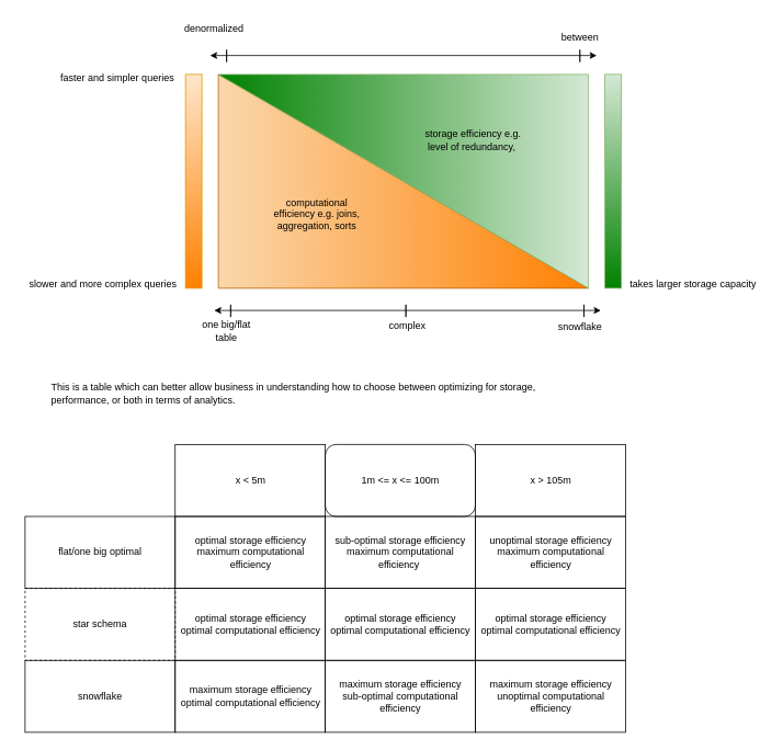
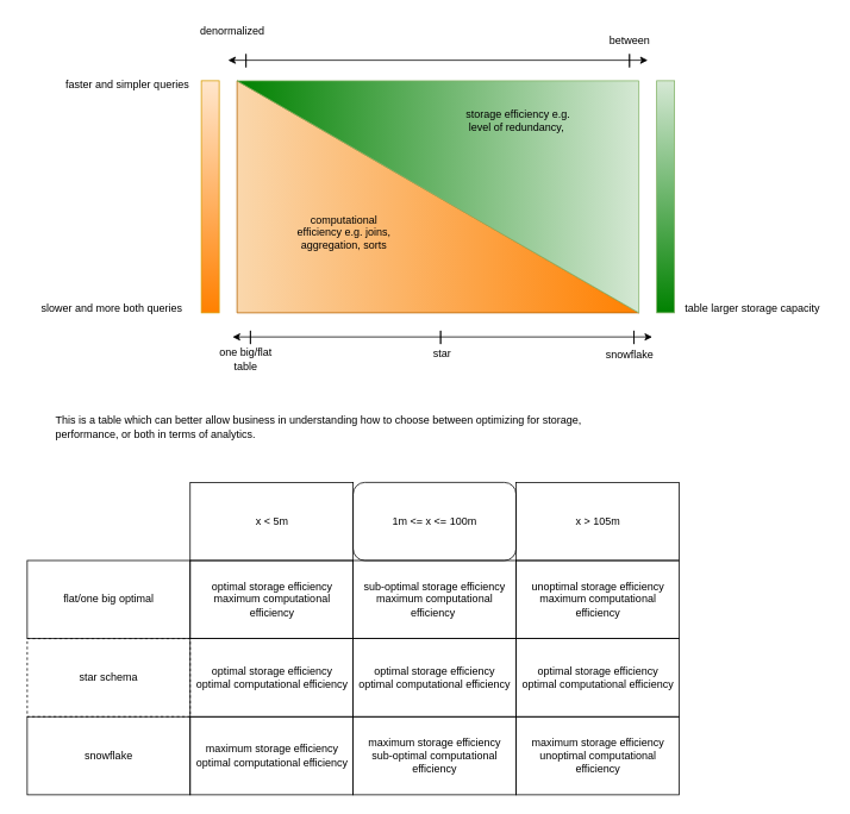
  <mxCell id="0" />
  <mxCell id="1" parent="0" />
  <mxCell id="2" value="" style="group" parent="1" vertex="1" connectable="0"><mxGeometry x="265" y="90" width="450" height="260" as="geometry" /></mxCell>
  <mxCell id="3" value="" style="verticalLabelPosition=bottom;verticalAlign=top;html=1;shape=mxgraph.basic.orthogonal_triangle;fillColor=#fad7ac;strokeColor=#b46504;gradientColor=#FF8000;gradientDirection=east;" parent="2" vertex="1"><mxGeometry width="450" height="260" as="geometry" /></mxCell>
  <mxCell id="4" value="" style="verticalLabelPosition=bottom;verticalAlign=top;html=1;shape=mxgraph.basic.orthogonal_triangle;direction=west;fillColor=#d5e8d4;strokeColor=#82b366;gradientColor=#008100;gradientDirection=east;" parent="2" vertex="1"><mxGeometry width="450" height="260" as="geometry" /></mxCell>
  <mxCell id="5" value="computational efficiency e.g. joins, aggregation, sorts" style="text;html=1;whiteSpace=wrap;strokeColor=none;fillColor=none;align=center;verticalAlign=middle;rounded=0;" parent="2" vertex="1"><mxGeometry x="60" y="140" width="120" height="60" as="geometry" /></mxCell>
- <mxCell id="6" value="storage efficiency e.g. level of redundancy,&amp;nbsp;" style="text;html=1;whiteSpace=wrap;strokeColor=none;fillColor=none;align=center;verticalAlign=middle;rounded=0;" parent="2" vertex="1"><mxGeometry x="250" y="50" width="120" height="60" as="geometry" /></mxCell>
+ <mxCell id="6" value="storage efficiency e.g. level of redundancy,&amp;nbsp;" style="text;html=1;whiteSpace=wrap;strokeColor=none;fillColor=none;align=center;verticalAlign=middle;rounded=0;" parent="2" vertex="1"><mxGeometry x="255" y="15" width="120" height="60" as="geometry" /></mxCell>
  <mxCell id="7" value="one big/flat table" style="text;html=1;whiteSpace=wrap;strokeColor=none;fillColor=none;align=center;verticalAlign=middle;rounded=0;" parent="1" vertex="1"><mxGeometry x="230" y="387" width="90" height="30" as="geometry" /></mxCell>
- <mxCell id="8" value="complex" style="text;html=1;whiteSpace=wrap;strokeColor=none;fillColor=none;align=center;verticalAlign=middle;rounded=0;" parent="1" vertex="1"><mxGeometry x="450" y="387" width="90" height="18" as="geometry" /></mxCell>
+ <mxCell id="8" value="star" style="text;html=1;whiteSpace=wrap;strokeColor=none;fillColor=none;align=center;verticalAlign=middle;rounded=0;" parent="1" vertex="1"><mxGeometry x="450" y="387" width="90" height="18" as="geometry" /></mxCell>
  <mxCell id="9" value="" style="group" parent="1" vertex="1" connectable="0"><mxGeometry x="260" y="370" width="470" height="15" as="geometry" /></mxCell>
  <mxCell id="10" value="" style="endArrow=classic;startArrow=classic;html=1;rounded=0;" parent="9" edge="1"><mxGeometry width="50" height="50" relative="1" as="geometry"><mxPoint y="7" as="sourcePoint" /><mxPoint x="470" y="7" as="targetPoint" /></mxGeometry></mxCell>
  <mxCell id="11" value="" style="endArrow=none;html=1;rounded=0;" parent="9" edge="1"><mxGeometry width="50" height="50" relative="1" as="geometry"><mxPoint x="20" as="sourcePoint" /><mxPoint x="20" as="targetPoint" /><Array as="points"><mxPoint x="20" y="15" /></Array></mxGeometry></mxCell>
  <mxCell id="12" value="" style="endArrow=none;html=1;rounded=0;" parent="9" edge="1"><mxGeometry width="50" height="50" relative="1" as="geometry"><mxPoint x="233" as="sourcePoint" /><mxPoint x="233" as="targetPoint" /><Array as="points"><mxPoint x="233" y="15" /></Array></mxGeometry></mxCell>
  <mxCell id="13" value="" style="endArrow=none;html=1;rounded=0;" parent="9" edge="1"><mxGeometry width="50" height="50" relative="1" as="geometry"><mxPoint x="449.53" as="sourcePoint" /><mxPoint x="449.53" as="targetPoint" /><Array as="points"><mxPoint x="449.53" y="15" /></Array></mxGeometry></mxCell>
  <mxCell id="14" value="snowflake" style="text;html=1;whiteSpace=wrap;strokeColor=none;fillColor=none;align=center;verticalAlign=middle;rounded=0;" parent="1" vertex="1"><mxGeometry x="660" y="387" width="90" height="20" as="geometry" /></mxCell>
  <mxCell id="15" value="" style="rounded=0;whiteSpace=wrap;html=1;fillColor=#d5e8d4;strokeColor=#82b366;gradientColor=#008100;" parent="1" vertex="1"><mxGeometry x="735" y="90" width="20" height="260" as="geometry" /></mxCell>
  <mxCell id="16" value="" style="rounded=0;whiteSpace=wrap;html=1;fillColor=#ffe6cc;strokeColor=#d79b00;gradientColor=#FF8000;" parent="1" vertex="1"><mxGeometry x="225" y="90" width="20" height="260" as="geometry" /></mxCell>
- <mxCell id="17" value="slower and more complex queries" style="text;html=1;whiteSpace=wrap;strokeColor=none;fillColor=none;align=center;verticalAlign=middle;rounded=0;" parent="1" vertex="1"><mxGeometry x="20" y="330" width="210" height="30" as="geometry" /></mxCell>
+ <mxCell id="17" value="slower and more both queries" style="text;html=1;whiteSpace=wrap;strokeColor=none;fillColor=none;align=center;verticalAlign=middle;rounded=0;" parent="1" vertex="1"><mxGeometry x="20" y="330" width="210" height="30" as="geometry" /></mxCell>
  <mxCell id="18" value="faster and simpler queries" style="text;html=1;whiteSpace=wrap;strokeColor=none;fillColor=none;align=center;verticalAlign=middle;rounded=0;" parent="1" vertex="1"><mxGeometry x="60" y="80" width="165" height="30" as="geometry" /></mxCell>
- <mxCell id="19" value="takes larger storage capacity" style="text;html=1;whiteSpace=wrap;strokeColor=none;fillColor=none;align=center;verticalAlign=middle;rounded=0;" parent="1" vertex="1"><mxGeometry x="755" y="330" width="175" height="30" as="geometry" /></mxCell>
+ <mxCell id="19" value="table larger storage capacity" style="text;html=1;whiteSpace=wrap;strokeColor=none;fillColor=none;align=center;verticalAlign=middle;rounded=0;" parent="1" vertex="1"><mxGeometry x="755" y="330" width="175" height="30" as="geometry" /></mxCell>
  <mxCell id="20" value="" style="group" parent="1" vertex="1" connectable="0"><mxGeometry x="255" y="60" width="470" height="15" as="geometry" /></mxCell>
  <mxCell id="21" value="" style="endArrow=classic;startArrow=classic;html=1;rounded=0;" parent="20" edge="1"><mxGeometry width="50" height="50" relative="1" as="geometry"><mxPoint y="7" as="sourcePoint" /><mxPoint x="470" y="7" as="targetPoint" /></mxGeometry></mxCell>
  <mxCell id="22" value="" style="endArrow=none;html=1;rounded=0;" parent="20" edge="1"><mxGeometry width="50" height="50" relative="1" as="geometry"><mxPoint x="20" as="sourcePoint" /><mxPoint x="20" as="targetPoint" /><Array as="points"><mxPoint x="20" y="15" /></Array></mxGeometry></mxCell>
  <mxCell id="23" value="" style="endArrow=none;html=1;rounded=0;" parent="20" edge="1"><mxGeometry width="50" height="50" relative="1" as="geometry"><mxPoint x="449.53" as="sourcePoint" /><mxPoint x="449.53" as="targetPoint" /><Array as="points"><mxPoint x="449.53" y="15" /></Array></mxGeometry></mxCell>
  <mxCell id="24" value="denormalized" style="text;html=1;whiteSpace=wrap;strokeColor=none;fillColor=none;align=center;verticalAlign=middle;rounded=0;" parent="1" vertex="1"><mxGeometry x="225" y="20" width="70" height="30" as="geometry" /></mxCell>
  <mxCell id="25" value="between" style="text;html=1;whiteSpace=wrap;strokeColor=none;fillColor=none;align=center;verticalAlign=middle;rounded=0;" parent="1" vertex="1"><mxGeometry x="670" y="30" width="70" height="30" as="geometry" /></mxCell>
  <mxCell id="26" value="" style="group" parent="1" vertex="1" connectable="0"><mxGeometry x="30" y="540" width="730" height="350" as="geometry" /></mxCell>
  <mxCell id="27" value="" style="group" parent="26" vertex="1" connectable="0"><mxGeometry x="182.5" width="547.5" height="87.5" as="geometry" /></mxCell>
  <mxCell id="28" value="x &amp;lt; 5m" style="rounded=0;whiteSpace=wrap;html=1;fillColor=none;" parent="27" vertex="1"><mxGeometry width="182.5" height="87.5" as="geometry" /></mxCell>
  <mxCell id="29" value="1m &amp;lt;= x &amp;lt;= 100m" style="whiteSpace=wrap;html=1;fillColor=none;rounded=1;" parent="27" vertex="1"><mxGeometry x="182.5" width="182.5" height="87.5" as="geometry" /></mxCell>
  <mxCell id="30" value="x &amp;gt; 105m" style="rounded=0;whiteSpace=wrap;html=1;fillColor=none;" parent="27" vertex="1"><mxGeometry x="365" width="182.5" height="87.5" as="geometry" /></mxCell>
  <mxCell id="31" value="flat/one big optimal" style="rounded=0;whiteSpace=wrap;html=1;fillColor=none;" parent="26" vertex="1"><mxGeometry y="87.5" width="182.5" height="87.5" as="geometry" /></mxCell>
  <mxCell id="32" value="star schema" style="rounded=0;whiteSpace=wrap;html=1;fillColor=none;dashed=1;" parent="26" vertex="1"><mxGeometry y="175" width="182.5" height="87.5" as="geometry" /></mxCell>
  <mxCell id="33" value="snowflake" style="rounded=0;whiteSpace=wrap;html=1;fillColor=none;" parent="26" vertex="1"><mxGeometry y="262.5" width="182.5" height="87.5" as="geometry" /></mxCell>
  <mxCell id="34" value="optimal storage efficiency&lt;div&gt;maximum computational efficiency&lt;/div&gt;" style="rounded=0;whiteSpace=wrap;html=1;fillColor=none;" parent="26" vertex="1"><mxGeometry x="182.5" y="87.5" width="182.5" height="87.5" as="geometry" /></mxCell>
  <mxCell id="35" value="sub-optimal storage efficiency&lt;div&gt;maximum computational efficiency&amp;nbsp;&lt;/div&gt;" style="rounded=0;whiteSpace=wrap;html=1;fillColor=none;" parent="26" vertex="1"><mxGeometry x="365" y="87.5" width="182.5" height="87.5" as="geometry" /></mxCell>
  <mxCell id="36" value="unoptimal storage efficiency&lt;div&gt;maximum computational efficiency&lt;/div&gt;" style="rounded=0;whiteSpace=wrap;html=1;fillColor=none;" parent="26" vertex="1"><mxGeometry x="547.5" y="87.5" width="182.5" height="87.5" as="geometry" /></mxCell>
  <mxCell id="37" value="optimal storage efficiency&lt;div&gt;optimal computational efficiency&lt;/div&gt;" style="rounded=0;whiteSpace=wrap;html=1;fillColor=none;" parent="26" vertex="1"><mxGeometry x="182.5" y="175" width="182.5" height="87.5" as="geometry" /></mxCell>
  <mxCell id="38" value="optimal storage efficiency&lt;div&gt;optimal computational efficiency&lt;/div&gt;" style="rounded=0;whiteSpace=wrap;html=1;fillColor=none;" parent="26" vertex="1"><mxGeometry x="365" y="175" width="182.5" height="87.5" as="geometry" /></mxCell>
  <mxCell id="39" value="optimal storage efficiency&lt;div&gt;optimal computational efficiency&lt;/div&gt;" style="rounded=0;whiteSpace=wrap;html=1;fillColor=none;" parent="26" vertex="1"><mxGeometry x="547.5" y="175" width="182.5" height="87.5" as="geometry" /></mxCell>
  <mxCell id="40" value="maximum storage efficiency&lt;div&gt;optimal computational efficiency&lt;/div&gt;" style="rounded=0;whiteSpace=wrap;html=1;fillColor=none;" parent="26" vertex="1"><mxGeometry x="182.5" y="262.5" width="182.5" height="87.5" as="geometry" /></mxCell>
  <mxCell id="41" value="maximum storage efficiency&lt;div&gt;sub-optimal computational efficiency&lt;/div&gt;" style="rounded=0;whiteSpace=wrap;html=1;fillColor=none;" parent="26" vertex="1"><mxGeometry x="365" y="262.5" width="182.5" height="87.5" as="geometry" /></mxCell>
  <mxCell id="42" value="maximum storage efficiency&lt;div&gt;unoptimal computational efficiency&lt;/div&gt;" style="rounded=0;whiteSpace=wrap;html=1;fillColor=none;" parent="26" vertex="1"><mxGeometry x="547.5" y="262.5" width="182.5" height="87.5" as="geometry" /></mxCell>
  <mxCell id="43" value="This is a table which can better allow business in understanding how to choose between optimizing for storage, performance, or both in terms of analytics." style="text;html=1;whiteSpace=wrap;strokeColor=none;fillColor=none;align=left;verticalAlign=middle;rounded=0;" parent="1" vertex="1"><mxGeometry x="60" y="435" width="630" height="85" as="geometry" /></mxCell>
